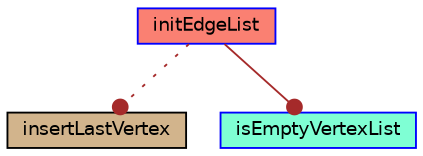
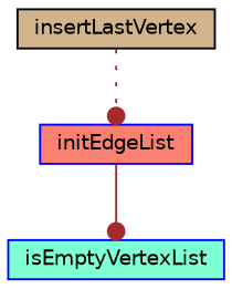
  digraph {
    rankdir=TB
    node [color=blue fontname=Helvetica fontsize=10 shape=record style=filled]
    edge [arrowhead=dot color=brown fontname=Helvetica fontsize=10 labelfontname=Helvetica labelfontsize=10]
    n1 [color=black fillcolor=tan fontcolor=black height=0.2 label=insertLastVertex width=0.4]
    n2 [fillcolor=salmon height=0.2 label=initEdgeList width=0.4]
    n3 [fillcolor=aquamarine height=0.2 label=isEmptyVertexList width=0.4]
-   n2 -> n1 [style=dotted]
+   n1 -> n2 [style=dotted]
    n2 -> n3 [style=solid]
  }
